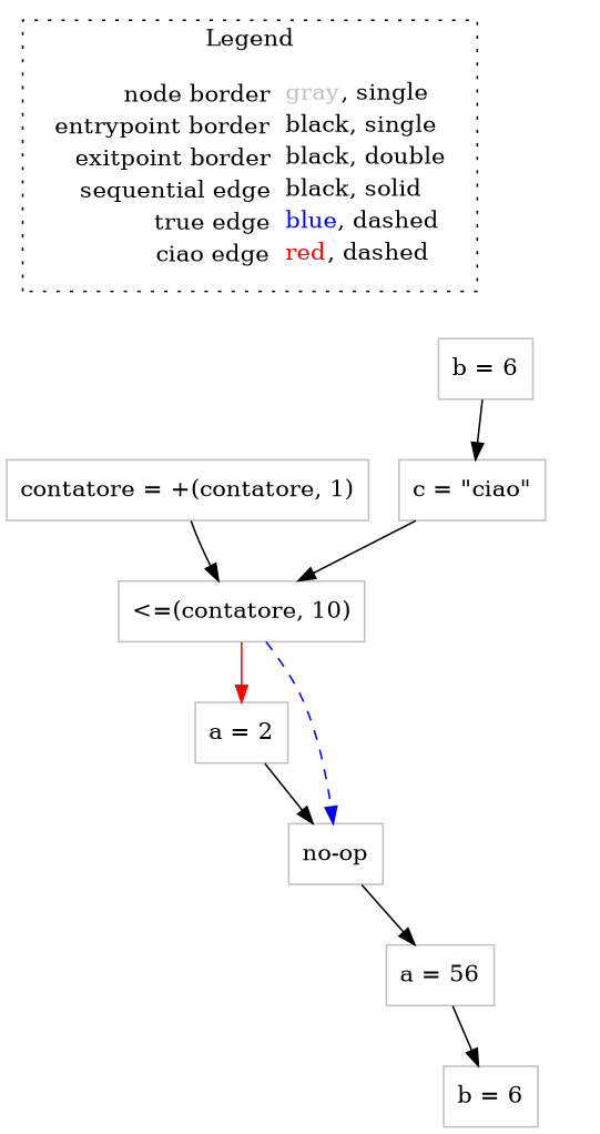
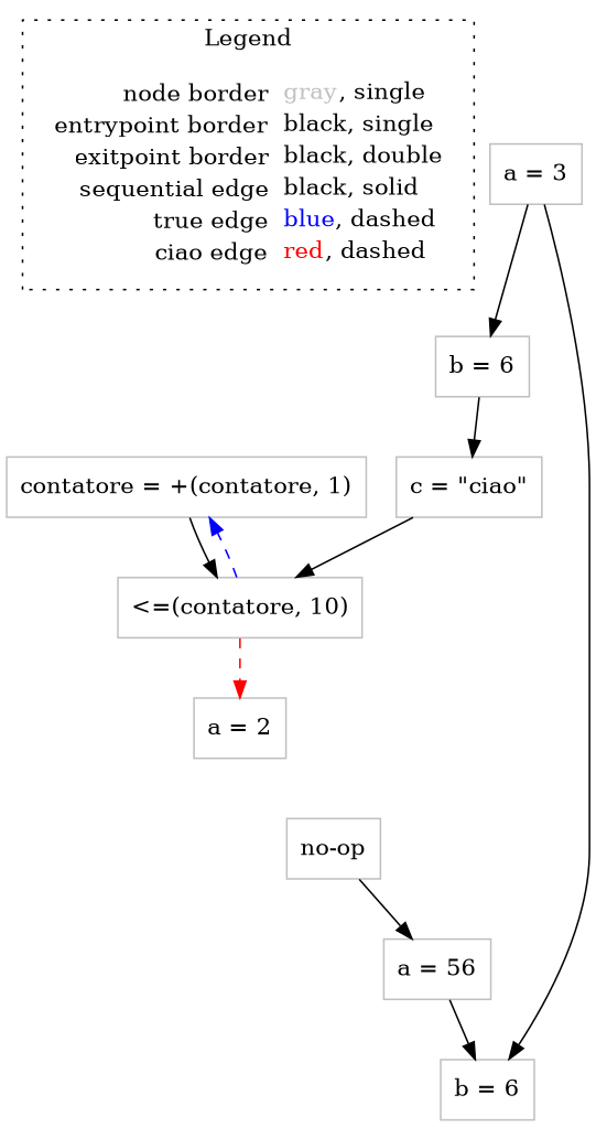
  digraph {
    fontname="DejaVu Serif"
    node [fontname="DejaVu Serif" shape=rect color=gray]
    edge [color=black fontname="DejaVu Serif"]
    n1 [label=<<table border="0" cellpadding="2" cellspacing="0" cellborder="0"><tr><td align="right">node border&nbsp;</td><td align="left"><font color="gray">gray</font>, single</td></tr><tr><td align="right">entrypoint border&nbsp;</td><td align="left"><font color="black">black</font>, single</td></tr><tr><td align="right">exitpoint border&nbsp;</td><td align="left"><font color="black">black</font>, double</td></tr><tr><td align="right">sequential edge&nbsp;</td><td align="left"><font color="black">black</font>, solid</td></tr><tr><td align="right">true edge&nbsp;</td><td align="left"><font color="blue">blue</font>, dashed</td></tr><tr><td align="right">ciao edge&nbsp;</td><td align="left"><font color="red">red</font>, dashed</td></tr></table>> shape=plaintext color=""]
    n2 [label=<contatore = +(contatore, 1)>]
    n3 [label=<&lt;=(contatore, 10)>]
    n4 [label=<a = 2>]
    n5 [label=<b = 6>]
    n6 [label=<b = 6>]
    n7 [label=<c = &quot;ciao&quot;>]
+   n8 [label=<a = 3>]
    n9 [label=<a = 56>]
    n10 [label=<no-op>]
    subgraph cluster_1 {
      label=Legend
      style=dotted
      n1
    }
    n2 -> n3
-   n3 -> n10 [color=blue style=dashed]
-   n3 -> n4 [color=red style=solid]
-   n4 -> n10
+   n3 -> n2 [color=blue style=dashed]
+   n3 -> n4 [color=red style=dashed]
    n6 -> n7
    n7 -> n3
+   n8 -> n5
+   n8 -> n6
    n9 -> n5
    n10 -> n9
  }
